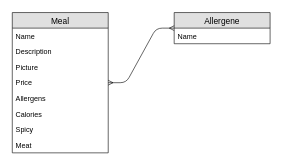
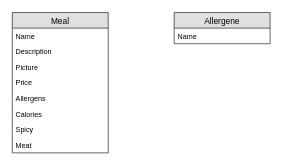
  <mxCell id="0" />
  <mxCell id="1" parent="0" />
  <mxCell id="2" value="Meal" style="swimlane;fontStyle=0;childLayout=stackLayout;horizontal=1;startSize=26;fillColor=#e0e0e0;horizontalStack=0;resizeParent=1;resizeParentMax=0;resizeLast=0;collapsible=1;marginBottom=0;swimlaneFillColor=#ffffff;align=center;fontSize=14;" vertex="1" parent="1"><mxGeometry x="20" y="20" width="160" height="234" as="geometry" /></mxCell>
  <mxCell id="3" value="Name" style="text;strokeColor=none;fillColor=none;spacingLeft=4;spacingRight=4;overflow=hidden;rotatable=0;points=[[0,0.5],[1,0.5]];portConstraint=eastwest;fontSize=12;" vertex="1" parent="2"><mxGeometry y="26" width="160" height="26" as="geometry" /></mxCell>
  <mxCell id="4" value="Description" style="text;strokeColor=none;fillColor=none;spacingLeft=4;spacingRight=4;overflow=hidden;rotatable=0;points=[[0,0.5],[1,0.5]];portConstraint=eastwest;fontSize=12;" vertex="1" parent="2"><mxGeometry y="52" width="160" height="26" as="geometry" /></mxCell>
  <mxCell id="5" value="Picture" style="text;strokeColor=none;fillColor=none;spacingLeft=4;spacingRight=4;overflow=hidden;rotatable=0;points=[[0,0.5],[1,0.5]];portConstraint=eastwest;fontSize=12;" vertex="1" parent="2"><mxGeometry y="78" width="160" height="26" as="geometry" /></mxCell>
  <mxCell id="6" value="Price" style="text;strokeColor=none;fillColor=none;spacingLeft=4;spacingRight=4;overflow=hidden;rotatable=0;points=[[0,0.5],[1,0.5]];portConstraint=eastwest;fontSize=12;" vertex="1" parent="2"><mxGeometry y="104" width="160" height="26" as="geometry" /></mxCell>
  <mxCell id="7" value="Allergens" style="text;strokeColor=none;fillColor=none;spacingLeft=4;spacingRight=4;overflow=hidden;rotatable=0;points=[[0,0.5],[1,0.5]];portConstraint=eastwest;fontSize=12;" vertex="1" parent="2"><mxGeometry y="130" width="160" height="26" as="geometry" /></mxCell>
  <mxCell id="8" value="Calories" style="text;strokeColor=none;fillColor=none;spacingLeft=4;spacingRight=4;overflow=hidden;rotatable=0;points=[[0,0.5],[1,0.5]];portConstraint=eastwest;fontSize=12;" vertex="1" parent="2"><mxGeometry y="156" width="160" height="26" as="geometry" /></mxCell>
  <mxCell id="9" value="Spicy" style="text;strokeColor=none;fillColor=none;spacingLeft=4;spacingRight=4;overflow=hidden;rotatable=0;points=[[0,0.5],[1,0.5]];portConstraint=eastwest;fontSize=12;" vertex="1" parent="2"><mxGeometry y="182" width="160" height="26" as="geometry" /></mxCell>
  <mxCell id="10" value="Meat" style="text;strokeColor=none;fillColor=none;spacingLeft=4;spacingRight=4;overflow=hidden;rotatable=0;points=[[0,0.5],[1,0.5]];portConstraint=eastwest;fontSize=12;" vertex="1" parent="2"><mxGeometry y="208" width="160" height="26" as="geometry" /></mxCell>
  <mxCell id="11" value="Allergene" style="swimlane;fontStyle=0;childLayout=stackLayout;horizontal=1;startSize=26;fillColor=#e0e0e0;horizontalStack=0;resizeParent=1;resizeParentMax=0;resizeLast=0;collapsible=1;marginBottom=0;swimlaneFillColor=#ffffff;align=center;fontSize=14;" vertex="1" parent="1"><mxGeometry x="290" y="20" width="160" height="52" as="geometry" /></mxCell>
  <mxCell id="12" value="Name" style="text;strokeColor=none;fillColor=none;spacingLeft=4;spacingRight=4;overflow=hidden;rotatable=0;points=[[0,0.5],[1,0.5]];portConstraint=eastwest;fontSize=12;" vertex="1" parent="11"><mxGeometry y="26" width="160" height="26" as="geometry" /></mxCell>
- <mxCell id="13" value="" style="edgeStyle=entityRelationEdgeStyle;fontSize=12;html=1;endArrow=ERmany;startArrow=ERmany;" edge="1" parent="1" source="2" target="11"><mxGeometry width="100" height="100" relative="1" as="geometry"><mxPoint x="290" y="250" as="sourcePoint" /><mxPoint x="390" y="150" as="targetPoint" /></mxGeometry></mxCell>
